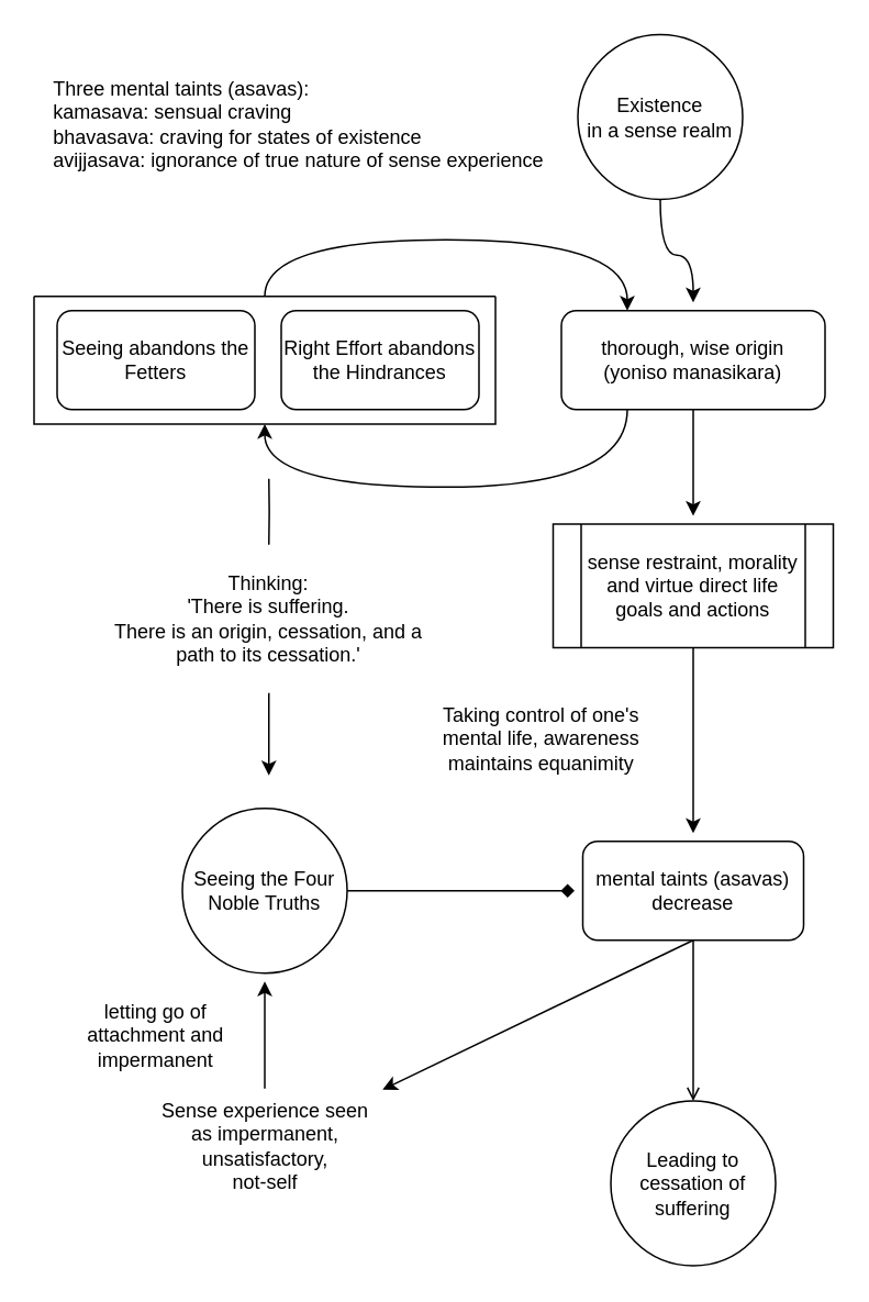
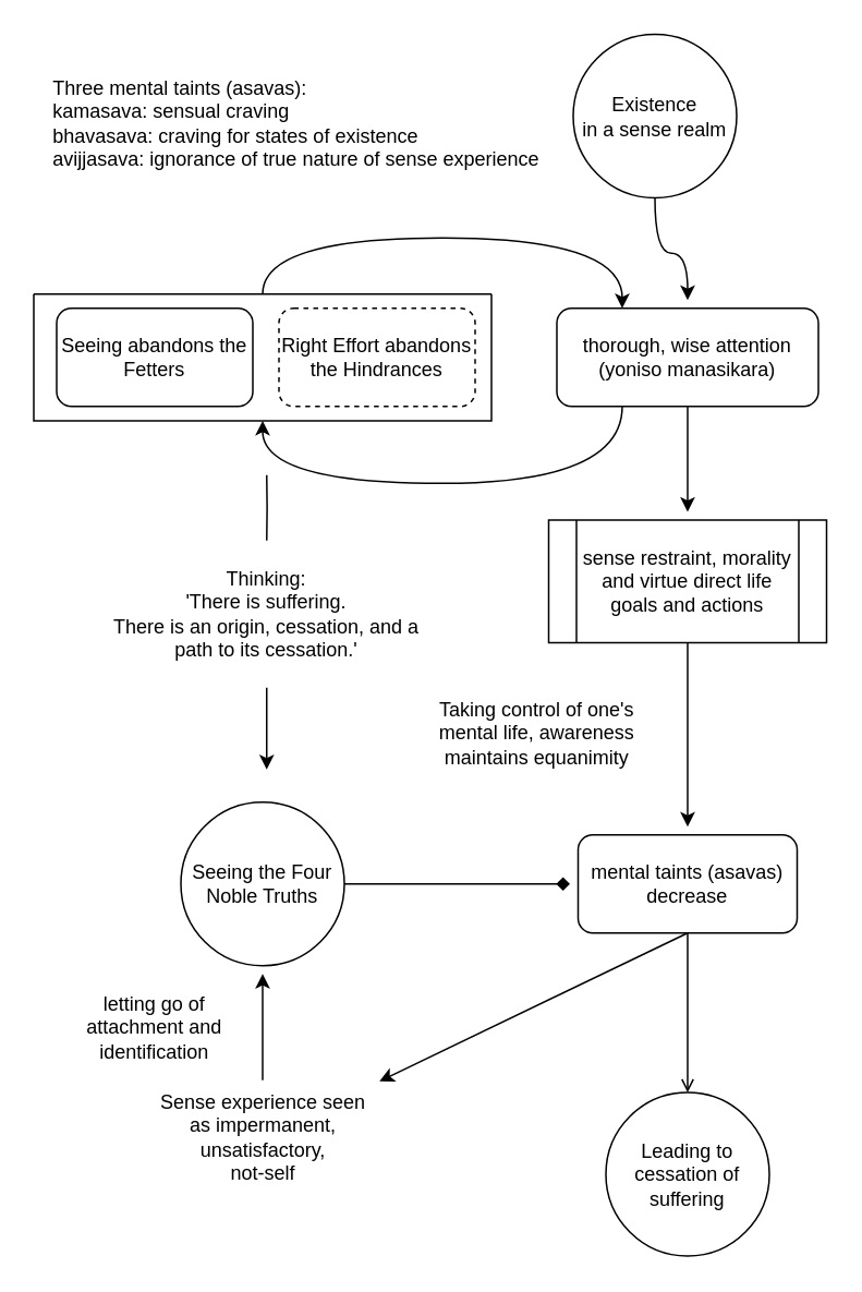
  <mxCell id="0" />
  <mxCell id="1" parent="0" />
  <mxCell id="2" value="&lt;div&gt;Three mental taints (asavas):&lt;/div&gt;&lt;div&gt;kamasava: sensual craving&lt;/div&gt;&lt;div&gt;bhavasava: craving for states of existence&lt;br&gt;&lt;/div&gt;&lt;div&gt;avijjasava: ignorance of true nature of sense experience&lt;br&gt;&lt;/div&gt;" style="text;html=1;strokeColor=none;fillColor=none;align=left;verticalAlign=middle;whiteSpace=wrap;rounded=0;" parent="1" vertex="1"><mxGeometry x="30" y="35" width="305" height="80" as="geometry" /></mxCell>
  <mxCell id="3" style="edgeStyle=orthogonalEdgeStyle;curved=1;sketch=0;jumpStyle=gap;orthogonalLoop=1;jettySize=auto;html=1;exitX=0.5;exitY=1;exitDx=0;exitDy=0;startSize=6;endSize=6;sourcePerimeterSpacing=5;targetPerimeterSpacing=5;" parent="1" source="4" target="10" edge="1"><mxGeometry relative="1" as="geometry" /></mxCell>
  <mxCell id="4" value="&lt;div&gt;Existence&lt;/div&gt;&lt;div&gt;in a sense realm&lt;br&gt;&lt;/div&gt;" style="ellipse;whiteSpace=wrap;html=1;aspect=fixed;" parent="1" vertex="1"><mxGeometry x="350" y="20.5" width="100" height="100" as="geometry" /></mxCell>
  <mxCell id="5" style="edgeStyle=orthogonalEdgeStyle;curved=1;sketch=0;jumpStyle=gap;orthogonalLoop=1;jettySize=auto;html=1;exitX=0.5;exitY=1;exitDx=0;exitDy=0;startSize=6;endSize=6;sourcePerimeterSpacing=5;targetPerimeterSpacing=5;" parent="1" source="6" target="13" edge="1"><mxGeometry relative="1" as="geometry" /></mxCell>
  <mxCell id="6" value="sense restraint, morality and virtue direct life goals and actions&lt;div&gt;&lt;/div&gt;" style="shape=process;whiteSpace=wrap;html=1;backgroundOutline=1;" parent="1" vertex="1"><mxGeometry x="335" y="317.5" width="170" height="75" as="geometry" /></mxCell>
  <mxCell id="7" value="Leading to cessation of suffering" style="ellipse;whiteSpace=wrap;html=1;aspect=fixed;" parent="1" vertex="1"><mxGeometry x="370" y="667.5" width="100" height="100" as="geometry" /></mxCell>
  <mxCell id="8" style="edgeStyle=orthogonalEdgeStyle;curved=1;sketch=0;jumpStyle=gap;orthogonalLoop=1;jettySize=auto;html=1;exitX=0.5;exitY=1;exitDx=0;exitDy=0;startSize=6;endSize=6;sourcePerimeterSpacing=5;targetPerimeterSpacing=5;" parent="1" source="10" target="6" edge="1"><mxGeometry relative="1" as="geometry" /></mxCell>
  <mxCell id="9" style="edgeStyle=orthogonalEdgeStyle;orthogonalLoop=1;jettySize=auto;html=1;exitX=0.25;exitY=1;exitDx=0;exitDy=0;entryX=0.5;entryY=1;entryDx=0;entryDy=0;curved=1;" edge="1" parent="1" source="10" target="21"><mxGeometry relative="1" as="geometry"><Array as="points"><mxPoint x="380" y="295" /><mxPoint x="160" y="295" /></Array></mxGeometry></mxCell>
- <mxCell id="10" value="thorough, wise origin&lt;br&gt;(yoniso manasikara)" style="rounded=1;whiteSpace=wrap;html=1;" parent="1" vertex="1"><mxGeometry x="340" y="188" width="160" height="60" as="geometry" /></mxCell>
+ <mxCell id="10" value="thorough, wise attention&lt;br&gt;(yoniso manasikara)" style="rounded=1;whiteSpace=wrap;html=1;" parent="1" vertex="1"><mxGeometry x="340" y="188" width="160" height="60" as="geometry" /></mxCell>
  <mxCell id="11" style="edgeStyle=orthogonalEdgeStyle;curved=1;sketch=0;jumpStyle=gap;orthogonalLoop=1;jettySize=auto;html=1;exitX=0.5;exitY=1;exitDx=0;exitDy=0;entryX=0.5;entryY=0;entryDx=0;entryDy=0;startSize=6;endSize=6;sourcePerimeterSpacing=5;targetPerimeterSpacing=5;endArrow=open;" parent="1" source="13" target="7" edge="1"><mxGeometry relative="1" as="geometry" /></mxCell>
  <mxCell id="12" style="sketch=0;jumpStyle=gap;orthogonalLoop=1;jettySize=auto;html=1;exitX=0.5;exitY=1;exitDx=0;exitDy=0;startSize=6;endSize=6;sourcePerimeterSpacing=5;targetPerimeterSpacing=5;" parent="1" source="13" target="17" edge="1"><mxGeometry relative="1" as="geometry" /></mxCell>
  <mxCell id="13" value="mental taints (asavas)&lt;br&gt;decrease" style="rounded=1;whiteSpace=wrap;html=1;" parent="1" vertex="1"><mxGeometry x="353" y="510" width="134" height="60" as="geometry" /></mxCell>
  <mxCell id="14" style="edgeStyle=orthogonalEdgeStyle;curved=1;sketch=0;jumpStyle=gap;orthogonalLoop=1;jettySize=auto;html=1;exitX=1;exitY=0.5;exitDx=0;exitDy=0;startSize=6;endSize=6;sourcePerimeterSpacing=5;targetPerimeterSpacing=5;endArrow=diamond;" parent="1" source="15" target="13" edge="1"><mxGeometry relative="1" as="geometry" /></mxCell>
  <mxCell id="15" value="Seeing the Four Noble Truths" style="ellipse;whiteSpace=wrap;html=1;aspect=fixed;" parent="1" vertex="1"><mxGeometry x="110" y="490" width="100" height="100" as="geometry" /></mxCell>
  <mxCell id="16" style="edgeStyle=orthogonalEdgeStyle;curved=1;sketch=0;jumpStyle=gap;orthogonalLoop=1;jettySize=auto;html=1;exitX=0.5;exitY=0;exitDx=0;exitDy=0;startSize=6;endSize=6;sourcePerimeterSpacing=5;targetPerimeterSpacing=5;" parent="1" source="17" target="15" edge="1"><mxGeometry relative="1" as="geometry" /></mxCell>
  <mxCell id="17" value="Sense experience seen as impermanent,&lt;br&gt;unsatisfactory,&lt;br&gt;not-self" style="text;html=1;strokeColor=none;fillColor=none;align=center;verticalAlign=middle;whiteSpace=wrap;rounded=0;" parent="1" vertex="1"><mxGeometry x="93.5" y="660" width="133" height="70" as="geometry" /></mxCell>
  <mxCell id="18" value="Seeing abandons the Fetters" style="rounded=1;whiteSpace=wrap;html=1;" parent="1" vertex="1"><mxGeometry x="34" y="188" width="120" height="60" as="geometry" /></mxCell>
- <mxCell id="19" value="&lt;span&gt;Right Effort abandons the Hindrances&lt;/span&gt;" style="rounded=1;whiteSpace=wrap;html=1;" parent="1" vertex="1"><mxGeometry x="170" y="188" width="120" height="60" as="geometry" /></mxCell>
+ <mxCell id="19" value="&lt;span&gt;Right Effort abandons the Hindrances&lt;/span&gt;" style="rounded=1;whiteSpace=wrap;html=1;dashed=1;" parent="1" vertex="1"><mxGeometry x="170" y="188" width="120" height="60" as="geometry" /></mxCell>
  <mxCell id="20" style="edgeStyle=orthogonalEdgeStyle;curved=1;sketch=0;jumpStyle=gap;orthogonalLoop=1;jettySize=auto;html=1;exitX=0.5;exitY=0;exitDx=0;exitDy=0;entryX=0.25;entryY=0;entryDx=0;entryDy=0;startSize=6;endSize=6;sourcePerimeterSpacing=5;targetPerimeterSpacing=5;" parent="1" source="21" target="10" edge="1"><mxGeometry relative="1" as="geometry"><Array as="points"><mxPoint x="160" y="145" /><mxPoint x="380" y="145" /></Array></mxGeometry></mxCell>
  <mxCell id="21" value="" style="swimlane;startSize=0;" parent="1" vertex="1"><mxGeometry x="20" y="179.25" width="280" height="77.5" as="geometry" /></mxCell>
- <mxCell id="22" value="letting go of attachment and impermanent" style="text;html=1;strokeColor=none;fillColor=none;align=center;verticalAlign=middle;whiteSpace=wrap;rounded=0;" parent="1" vertex="1"><mxGeometry x="44" y="601.25" width="100" height="52.5" as="geometry" /></mxCell>
+ <mxCell id="22" value="letting go of attachment and identification" style="text;html=1;strokeColor=none;fillColor=none;align=center;verticalAlign=middle;whiteSpace=wrap;rounded=0;" parent="1" vertex="1"><mxGeometry x="44" y="601.25" width="100" height="52.5" as="geometry" /></mxCell>
  <mxCell id="23" value="" style="curved=1;endArrow=classic;html=1;sketch=0;startSize=6;endSize=6;targetPerimeterSpacing=5;edgeStyle=orthogonalEdgeStyle;jumpStyle=gap;startArrow=none;" parent="1" source="24" edge="1"><mxGeometry width="50" height="50" relative="1" as="geometry"><mxPoint x="92.5" y="290" as="sourcePoint" /><mxPoint x="162.5" y="470" as="targetPoint" /><Array as="points"><mxPoint x="92.5" y="350" /><mxPoint x="162.5" y="350" /></Array></mxGeometry></mxCell>
  <mxCell id="24" value="Thinking:&lt;br&gt;'There is suffering.&lt;br&gt;There is an origin, cessation, and a path to its cessation.'&lt;br&gt;&lt;div&gt;&lt;/div&gt;" style="text;html=1;strokeColor=none;fillColor=none;align=center;verticalAlign=middle;whiteSpace=wrap;rounded=0;" parent="1" vertex="1"><mxGeometry x="65" y="330" width="195" height="90" as="geometry" /></mxCell>
  <mxCell id="25" value="" style="curved=1;endArrow=none;html=1;sketch=0;startSize=6;endSize=6;sourcePerimeterSpacing=5;edgeStyle=orthogonalEdgeStyle;jumpStyle=gap;" parent="1" target="24" edge="1"><mxGeometry width="50" height="50" relative="1" as="geometry"><mxPoint x="162.5" y="290" as="sourcePoint" /><mxPoint x="232.5" y="430" as="targetPoint" /><Array as="points" /></mxGeometry></mxCell>
  <mxCell id="26" value="Taking control of one's mental life, awareness maintains equanimity" style="text;html=1;strokeColor=none;fillColor=none;align=center;verticalAlign=middle;whiteSpace=wrap;rounded=0;" parent="1" vertex="1"><mxGeometry x="250" y="405" width="156" height="85" as="geometry" /></mxCell>
